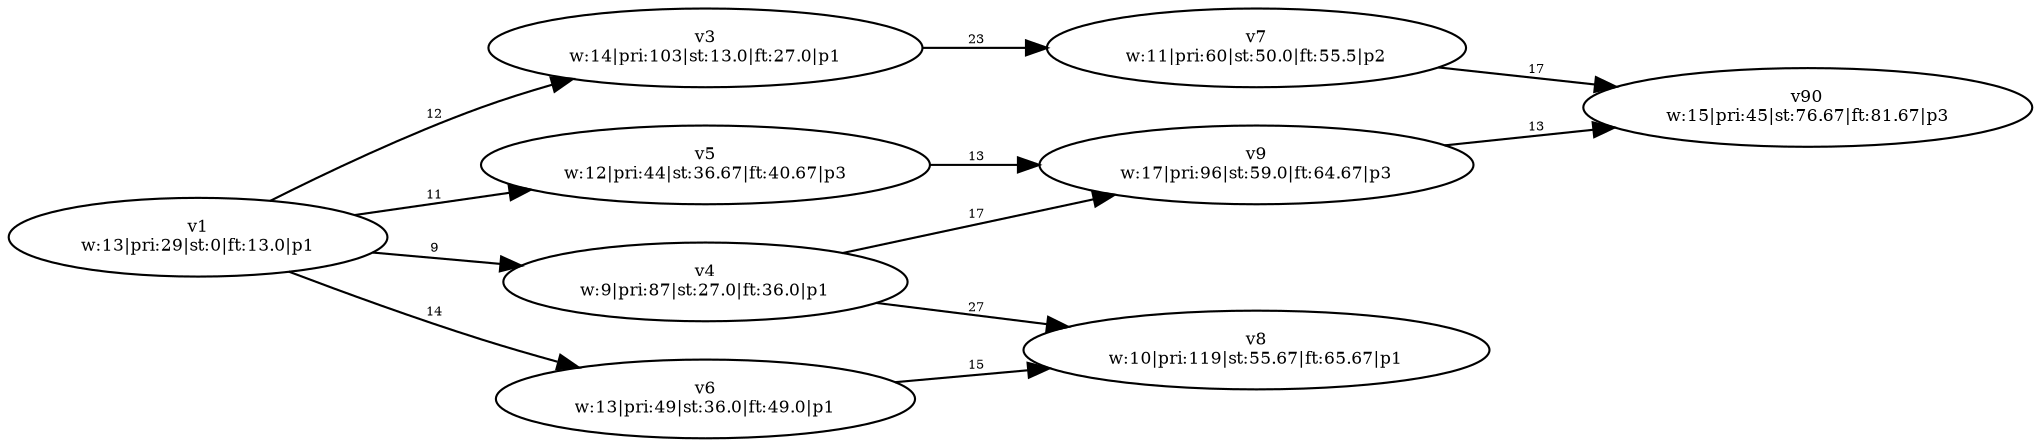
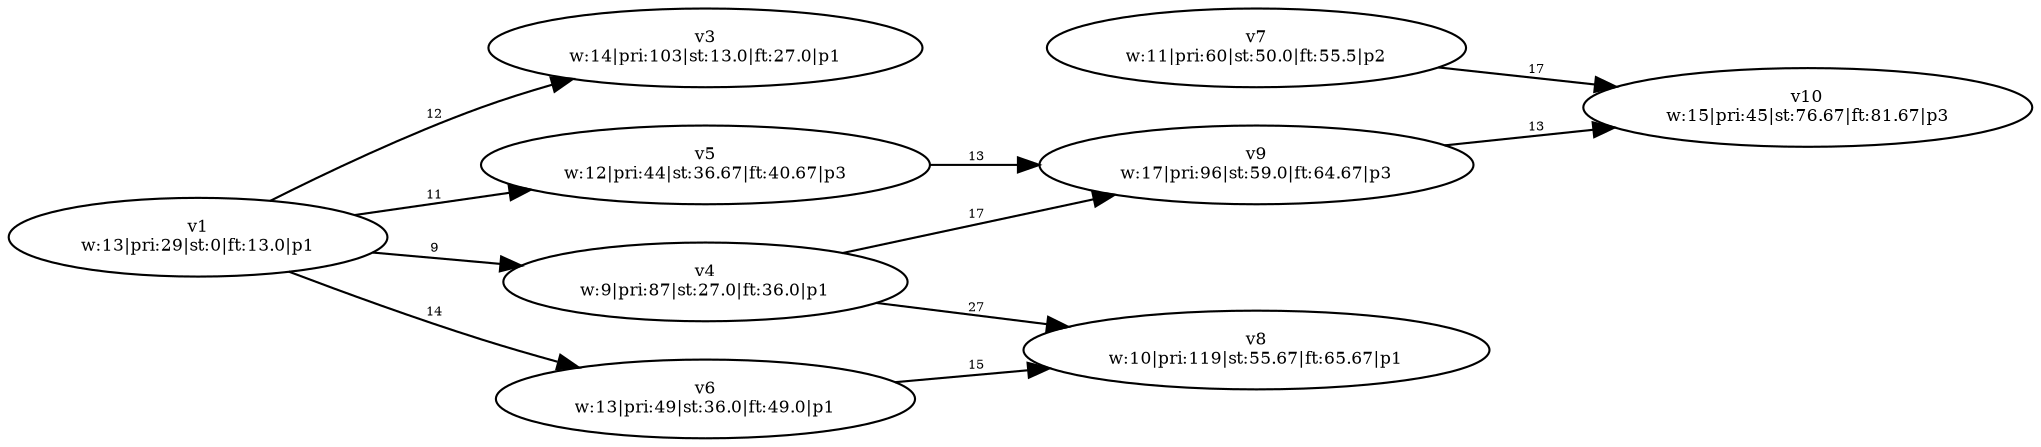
  digraph {
    rankdir=LR
    node [fontsize=8.0]
    edge [constraint=true fontsize=6.0]
    n1 [label="v1\nw:13|pri:29|st:0|ft:13.0|p1"]
    n2 [label="v3\nw:14|pri:103|st:13.0|ft:27.0|p1"]
    n3 [label="v4\nw:9|pri:87|st:27.0|ft:36.0|p1"]
    n4 [label="v6\nw:13|pri:49|st:36.0|ft:49.0|p1"]
    n5 [label="v5\nw:12|pri:44|st:36.67|ft:40.67|p3"]
    n6 [label="v7\nw:11|pri:60|st:50.0|ft:55.5|p2"]
    n7 [label="v8\nw:10|pri:119|st:55.67|ft:65.67|p1"]
    n8 [label="v9\nw:17|pri:96|st:59.0|ft:64.67|p3"]
-   n9 [label="v90\nw:15|pri:45|st:76.67|ft:81.67|p3"]
+   n9 [label="v10\nw:15|pri:45|st:76.67|ft:81.67|p3"]
    n1 -> n2 [label=12]
    n1 -> n3 [label=9]
    n1 -> n4 [label=14]
    n1 -> n5 [label=11]
-   n2 -> n6 [label=23]
    n3 -> n7 [label=27]
    n3 -> n8 [label=17]
    n4 -> n7 [label=15]
    n5 -> n8 [label=13]
    n6 -> n9 [label=17]
    n8 -> n9 [label=13]
  }
